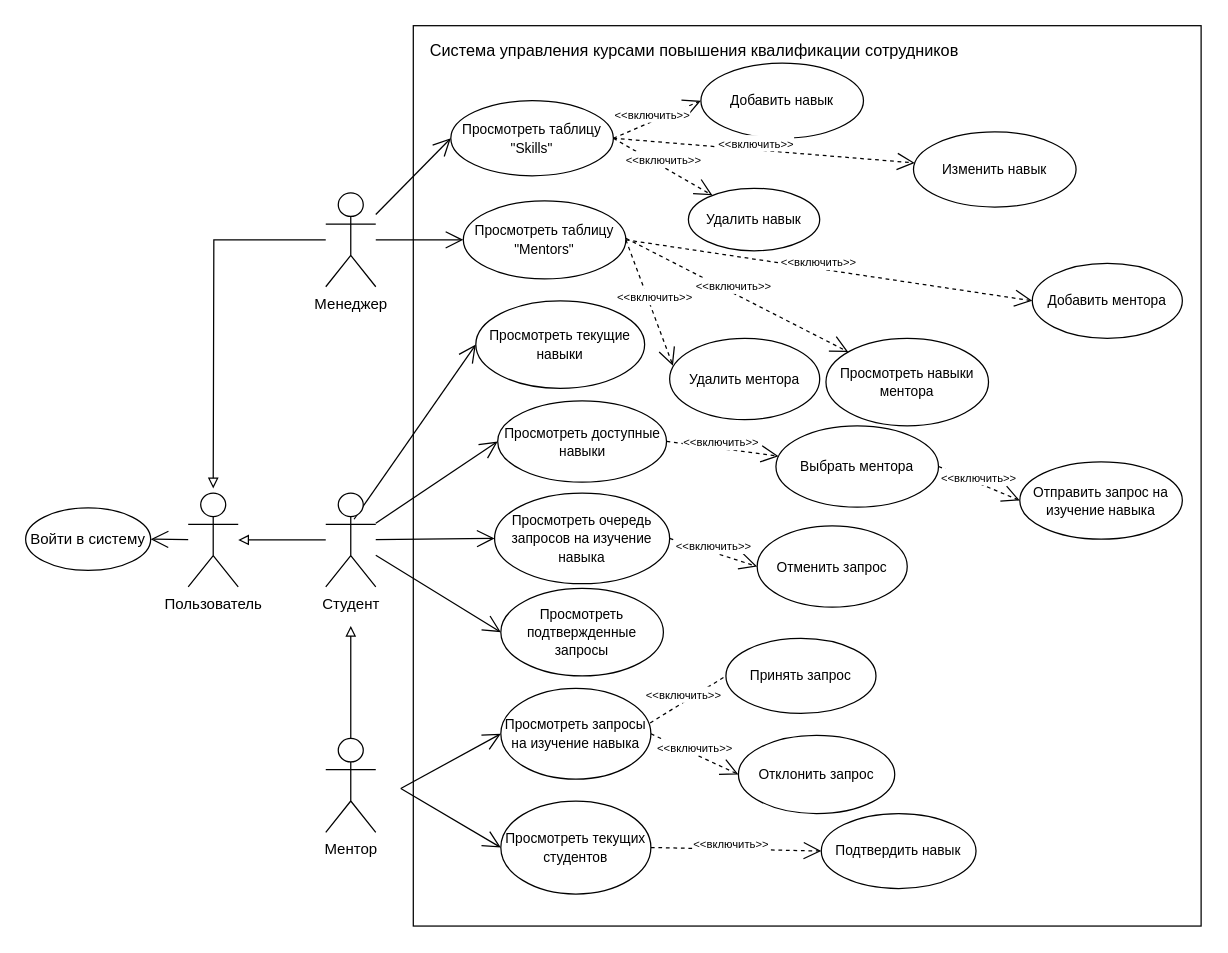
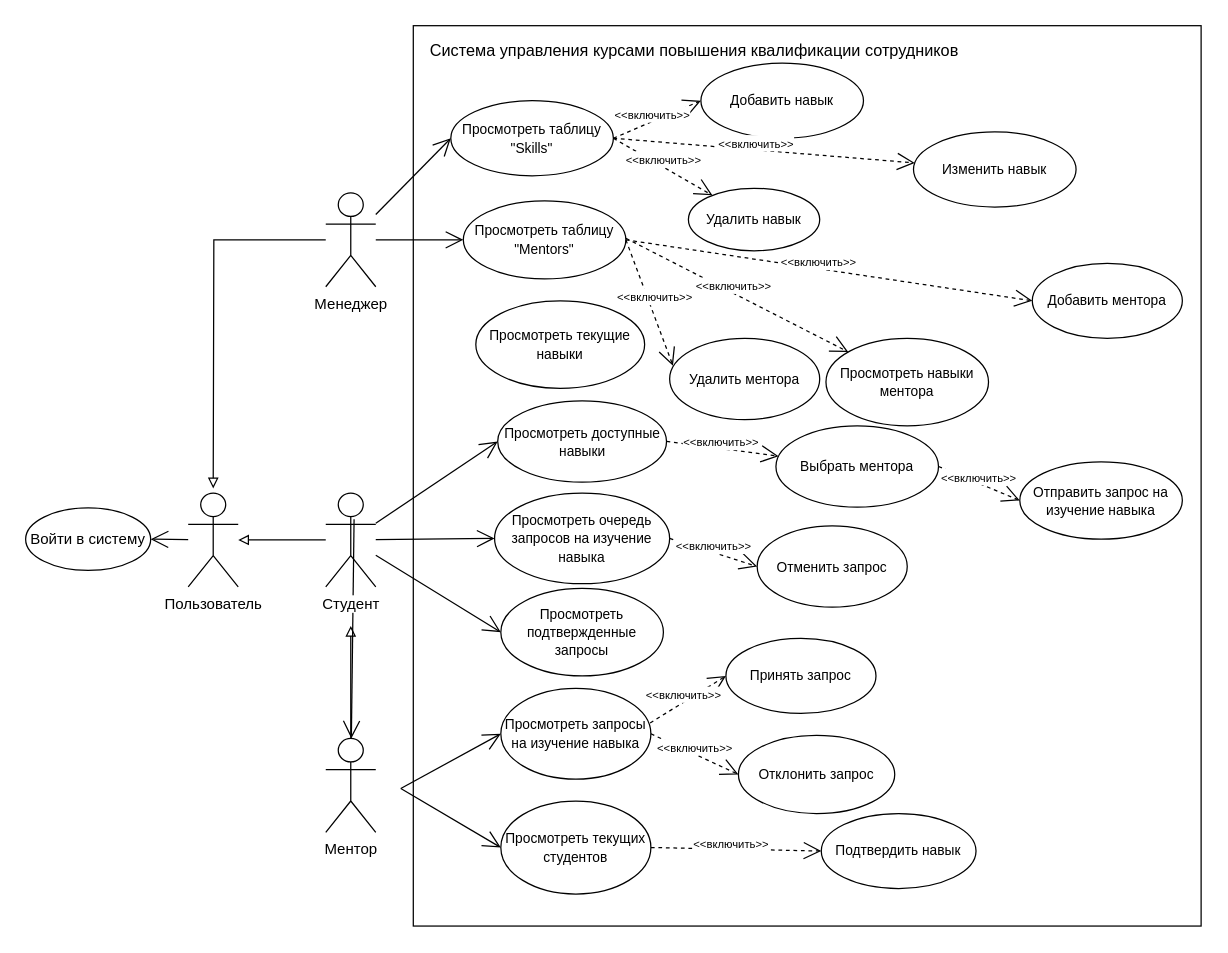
  <mxCell id="0" />
  <mxCell id="1" parent="0" />
  <mxCell id="2" value="Войти в систему" style="ellipse;whiteSpace=wrap;html=1;" parent="1" vertex="1"><mxGeometry x="20" y="405.63" width="100" height="50" as="geometry" /></mxCell>
  <mxCell id="3" value="Пользователь" style="shape=umlActor;verticalLabelPosition=bottom;labelBackgroundColor=#ffffff;verticalAlign=top;html=1;" parent="1" vertex="1"><mxGeometry x="150" y="393.75" width="40" height="75" as="geometry" /></mxCell>
  <mxCell id="4" value="" style="endArrow=open;endFill=1;endSize=12;html=1;entryX=1;entryY=0.5;entryDx=0;entryDy=0;" parent="1" source="3" target="2" edge="1"><mxGeometry width="160" relative="1" as="geometry"><mxPoint x="20" y="380" as="sourcePoint" /><mxPoint x="180" y="380" as="targetPoint" /></mxGeometry></mxCell>
  <mxCell id="5" style="edgeStyle=orthogonalEdgeStyle;rounded=0;orthogonalLoop=1;jettySize=auto;html=1;endArrow=block;endFill=0;" parent="1" source="6" edge="1"><mxGeometry relative="1" as="geometry"><mxPoint x="170" y="390" as="targetPoint" /></mxGeometry></mxCell>
  <mxCell id="6" value="Менеджер" style="shape=umlActor;verticalLabelPosition=bottom;labelBackgroundColor=#ffffff;verticalAlign=top;html=1;" parent="1" vertex="1"><mxGeometry x="260" y="153.75" width="40" height="75" as="geometry" /></mxCell>
  <mxCell id="7" style="edgeStyle=orthogonalEdgeStyle;rounded=0;orthogonalLoop=1;jettySize=auto;html=1;endArrow=block;endFill=0;" parent="1" source="51" target="3" edge="1"><mxGeometry relative="1" as="geometry" /></mxCell>
  <mxCell id="8" value="Ментор" style="shape=umlActor;verticalLabelPosition=bottom;labelBackgroundColor=#ffffff;verticalAlign=top;html=1;" parent="1" vertex="1"><mxGeometry x="260" y="590" width="40" height="75" as="geometry" /></mxCell>
  <mxCell id="9" value="" style="rounded=0;whiteSpace=wrap;html=1;" parent="1" vertex="1"><mxGeometry x="330" y="20" width="630" height="720" as="geometry" /></mxCell>
  <mxCell id="10" value="&lt;font style=&quot;font-size: 13px&quot;&gt;Система управления курсами повышения квалификации сотрудников&lt;/font&gt;" style="text;html=1;strokeColor=none;fillColor=none;align=center;verticalAlign=middle;whiteSpace=wrap;rounded=0;" parent="1" vertex="1"><mxGeometry x="340" y="30" width="430" height="20" as="geometry" /></mxCell>
  <mxCell id="11" value="&lt;font style=&quot;font-size: 11px&quot;&gt;Просмотреть таблицу &quot;Skills&quot;&lt;/font&gt;" style="ellipse;whiteSpace=wrap;html=1;" parent="1" vertex="1"><mxGeometry x="360" y="80" width="130" height="60" as="geometry" /></mxCell>
  <mxCell id="12" value="&lt;font style=&quot;font-size: 11px&quot;&gt;Просмотреть таблицу &quot;Mentors&quot;&lt;/font&gt;" style="ellipse;whiteSpace=wrap;html=1;" parent="1" vertex="1"><mxGeometry x="370" y="160" width="130" height="62.5" as="geometry" /></mxCell>
  <mxCell id="13" value="&lt;font style=&quot;font-size: 11px&quot;&gt;Добавить навык&lt;/font&gt;" style="ellipse;whiteSpace=wrap;html=1;" parent="1" vertex="1"><mxGeometry x="560" y="50" width="130" height="60" as="geometry" /></mxCell>
  <mxCell id="14" value="&lt;font style=&quot;font-size: 11px&quot;&gt;Удалить навык&lt;/font&gt;" style="ellipse;whiteSpace=wrap;html=1;" parent="1" vertex="1"><mxGeometry x="550" y="150" width="105" height="50" as="geometry" /></mxCell>
  <mxCell id="15" value="&lt;font style=&quot;font-size: 11px&quot;&gt;Изменить навык&lt;/font&gt;" style="ellipse;whiteSpace=wrap;html=1;" parent="1" vertex="1"><mxGeometry x="730" y="105" width="130" height="60" as="geometry" /></mxCell>
  <mxCell id="16" value="&lt;font style=&quot;font-size: 9px&quot;&gt;&amp;lt;&amp;lt;включить&amp;gt;&amp;gt;&lt;/font&gt;" style="endArrow=open;endSize=12;dashed=1;html=1;exitX=1;exitY=0.5;exitDx=0;exitDy=0;entryX=0;entryY=0.5;entryDx=0;entryDy=0;" parent="1" source="11" target="13" edge="1"><mxGeometry x="-0.056" y="5" width="160" relative="1" as="geometry"><mxPoint x="20" y="600" as="sourcePoint" /><mxPoint x="180" y="600" as="targetPoint" /><mxPoint as="offset" /></mxGeometry></mxCell>
  <mxCell id="17" value="&lt;font style=&quot;font-size: 9px&quot;&gt;&amp;lt;&amp;lt;включить&amp;gt;&amp;gt;&lt;/font&gt;" style="endArrow=open;endSize=12;dashed=1;html=1;exitX=1;exitY=0.5;exitDx=0;exitDy=0;" parent="1" source="11" target="15" edge="1"><mxGeometry x="-0.056" y="5" width="160" relative="1" as="geometry"><mxPoint x="460" y="105" as="sourcePoint" /><mxPoint x="560" y="80" as="targetPoint" /><mxPoint as="offset" /></mxGeometry></mxCell>
  <mxCell id="18" value="&lt;font style=&quot;font-size: 9px&quot;&gt;&amp;lt;&amp;lt;включить&amp;gt;&amp;gt;&lt;/font&gt;" style="endArrow=open;endSize=12;dashed=1;html=1;exitX=1;exitY=0.5;exitDx=0;exitDy=0;" parent="1" source="11" target="14" edge="1"><mxGeometry x="-0.056" y="5" width="160" relative="1" as="geometry"><mxPoint x="470" y="115" as="sourcePoint" /><mxPoint x="570" y="90" as="targetPoint" /><mxPoint as="offset" /></mxGeometry></mxCell>
  <mxCell id="19" value="" style="endArrow=open;endFill=1;endSize=12;html=1;entryX=0;entryY=0.5;entryDx=0;entryDy=0;" parent="1" source="6" target="11" edge="1"><mxGeometry width="160" relative="1" as="geometry"><mxPoint x="220" y="600" as="sourcePoint" /><mxPoint x="380" y="600" as="targetPoint" /></mxGeometry></mxCell>
  <mxCell id="20" value="" style="endArrow=open;endSize=12;html=1;entryX=0;entryY=0.5;entryDx=0;entryDy=0;" parent="1" source="6" target="12" edge="1"><mxGeometry x="-0.056" y="5" width="160" relative="1" as="geometry"><mxPoint x="480" y="125" as="sourcePoint" /><mxPoint x="580" y="100" as="targetPoint" /><mxPoint as="offset" /></mxGeometry></mxCell>
  <mxCell id="21" value="&lt;font style=&quot;font-size: 11px&quot;&gt;Добавить ментора&lt;/font&gt;" style="ellipse;whiteSpace=wrap;html=1;" parent="1" vertex="1"><mxGeometry x="825" y="210" width="120" height="60" as="geometry" /></mxCell>
  <mxCell id="22" value="&lt;font style=&quot;font-size: 11px&quot;&gt;Удалить ментора&lt;/font&gt;" style="ellipse;whiteSpace=wrap;html=1;" parent="1" vertex="1"><mxGeometry x="535" y="270" width="120" height="65" as="geometry" /></mxCell>
  <mxCell id="23" value="&lt;font style=&quot;font-size: 11px&quot;&gt;Просмотреть навыки ментора&lt;/font&gt;" style="ellipse;whiteSpace=wrap;html=1;" parent="1" vertex="1"><mxGeometry x="660" y="270" width="130" height="70" as="geometry" /></mxCell>
  <mxCell id="24" value="&lt;font style=&quot;font-size: 9px&quot;&gt;&amp;lt;&amp;lt;включить&amp;gt;&amp;gt;&lt;/font&gt;" style="endArrow=open;endSize=12;dashed=1;html=1;exitX=1;exitY=0.5;exitDx=0;exitDy=0;entryX=0;entryY=0.5;entryDx=0;entryDy=0;" parent="1" source="12" target="21" edge="1"><mxGeometry x="-0.056" y="5" width="160" relative="1" as="geometry"><mxPoint x="470" y="95" as="sourcePoint" /><mxPoint x="549.194" y="132.712" as="targetPoint" /><mxPoint as="offset" /></mxGeometry></mxCell>
  <mxCell id="25" value="&lt;font style=&quot;font-size: 9px&quot;&gt;&amp;lt;&amp;lt;включить&amp;gt;&amp;gt;&lt;/font&gt;" style="endArrow=open;endSize=12;dashed=1;html=1;" parent="1" target="23" edge="1"><mxGeometry x="-0.056" y="5" width="160" relative="1" as="geometry"><mxPoint x="500" y="190" as="sourcePoint" /><mxPoint x="559.194" y="142.712" as="targetPoint" /><mxPoint as="offset" /></mxGeometry></mxCell>
  <mxCell id="26" value="&lt;font style=&quot;font-size: 9px&quot;&gt;&amp;lt;&amp;lt;включить&amp;gt;&amp;gt;&lt;/font&gt;" style="endArrow=open;endSize=12;dashed=1;html=1;entryX=0.022;entryY=0.337;entryDx=0;entryDy=0;entryPerimeter=0;exitX=1;exitY=0.5;exitDx=0;exitDy=0;" parent="1" source="12" target="22" edge="1"><mxGeometry x="-0.056" y="5" width="160" relative="1" as="geometry"><mxPoint x="470" y="178" as="sourcePoint" /><mxPoint x="569.194" y="152.712" as="targetPoint" /><mxPoint as="offset" /></mxGeometry></mxCell>
  <mxCell id="27" value="&lt;font style=&quot;font-size: 11px&quot;&gt;Просмотреть текущие навыки&lt;/font&gt;" style="ellipse;whiteSpace=wrap;html=1;" parent="1" vertex="1"><mxGeometry x="380" y="240" width="135" height="70" as="geometry" /></mxCell>
  <mxCell id="28" value="&lt;font style=&quot;font-size: 11px&quot;&gt;Просмотреть доступные навыки&lt;/font&gt;" style="ellipse;whiteSpace=wrap;html=1;" parent="1" vertex="1"><mxGeometry x="397.5" y="320" width="135" height="65" as="geometry" /></mxCell>
  <mxCell id="29" value="&lt;font style=&quot;font-size: 11px&quot;&gt;Просмотреть очередь запросов на изучение навыка&lt;/font&gt;" style="ellipse;whiteSpace=wrap;html=1;" parent="1" vertex="1"><mxGeometry x="395" y="393.75" width="140" height="72.5" as="geometry" /></mxCell>
  <mxCell id="30" value="&lt;font style=&quot;font-size: 11px&quot;&gt;Отправить запрос на изучение навыка&lt;/font&gt;" style="ellipse;whiteSpace=wrap;html=1;" parent="1" vertex="1"><mxGeometry x="815" y="368.75" width="130" height="61.88" as="geometry" /></mxCell>
  <mxCell id="31" value="&lt;font style=&quot;font-size: 11px&quot;&gt;Отменить запрос&lt;/font&gt;" style="ellipse;whiteSpace=wrap;html=1;" parent="1" vertex="1"><mxGeometry x="605" y="420" width="120" height="65" as="geometry" /></mxCell>
- <mxCell id="32" value="" style="endArrow=open;endSize=12;html=1;entryX=0;entryY=0.5;entryDx=0;entryDy=0;exitX=0.566;exitY=0.279;exitDx=0;exitDy=0;exitPerimeter=0;" parent="1" source="51" target="27" edge="1"><mxGeometry x="-0.056" y="5" width="160" relative="1" as="geometry"><mxPoint x="310" y="360" as="sourcePoint" /><mxPoint x="370" y="187.5" as="targetPoint" /><mxPoint as="offset" /></mxGeometry></mxCell>
+ <mxCell id="32" value="" style="endArrow=open;endSize=12;html=1;exitX=0.566;exitY=0.279;exitDx=0;exitDy=0;exitPerimeter=0;" parent="1" source="51" target="8" edge="1"><mxGeometry x="-0.056" y="5" width="160" relative="1" as="geometry"><mxPoint x="310" y="360" as="sourcePoint" /><mxPoint x="370" y="187.5" as="targetPoint" /><mxPoint as="offset" /></mxGeometry></mxCell>
  <mxCell id="33" value="" style="endArrow=open;endSize=12;html=1;entryX=0;entryY=0.5;entryDx=0;entryDy=0;" parent="1" source="51" target="28" edge="1"><mxGeometry x="-0.056" y="5" width="160" relative="1" as="geometry"><mxPoint x="310" y="360" as="sourcePoint" /><mxPoint x="380" y="197.5" as="targetPoint" /><mxPoint as="offset" /></mxGeometry></mxCell>
  <mxCell id="34" value="" style="endArrow=open;endSize=12;html=1;entryX=0;entryY=0.5;entryDx=0;entryDy=0;" parent="1" source="51" target="29" edge="1"><mxGeometry x="-0.056" y="5" width="160" relative="1" as="geometry"><mxPoint x="300" y="450" as="sourcePoint" /><mxPoint x="390" y="207.5" as="targetPoint" /><mxPoint as="offset" /></mxGeometry></mxCell>
  <mxCell id="35" value="&lt;font style=&quot;font-size: 11px&quot;&gt;Просмотреть подтвержденные запросы&lt;/font&gt;" style="ellipse;whiteSpace=wrap;html=1;" parent="1" vertex="1"><mxGeometry x="400" y="470" width="130" height="70" as="geometry" /></mxCell>
  <mxCell id="36" value="" style="endArrow=open;endSize=12;html=1;entryX=0;entryY=0.5;entryDx=0;entryDy=0;" parent="1" source="51" target="35" edge="1"><mxGeometry x="-0.056" y="5" width="160" relative="1" as="geometry"><mxPoint x="310" y="360" as="sourcePoint" /><mxPoint x="480" y="376.25" as="targetPoint" /><mxPoint as="offset" /></mxGeometry></mxCell>
  <mxCell id="37" value="&lt;font style=&quot;font-size: 11px&quot;&gt;Выбрать ментора&lt;/font&gt;" style="ellipse;whiteSpace=wrap;html=1;" parent="1" vertex="1"><mxGeometry x="620" y="340" width="130" height="65" as="geometry" /></mxCell>
  <mxCell id="38" value="&lt;font style=&quot;font-size: 9px&quot;&gt;&amp;lt;&amp;lt;включить&amp;gt;&amp;gt;&lt;/font&gt;" style="endArrow=open;endSize=12;dashed=1;html=1;exitX=1;exitY=0.5;exitDx=0;exitDy=0;" parent="1" source="28" target="37" edge="1"><mxGeometry x="-0.056" y="5" width="160" relative="1" as="geometry"><mxPoint x="480" y="188" as="sourcePoint" /><mxPoint x="562.42" y="241.85" as="targetPoint" /><mxPoint as="offset" /></mxGeometry></mxCell>
  <mxCell id="39" value="&lt;font style=&quot;font-size: 9px&quot;&gt;&amp;lt;&amp;lt;включить&amp;gt;&amp;gt;&lt;/font&gt;" style="endArrow=open;endSize=12;dashed=1;html=1;entryX=0;entryY=0.5;entryDx=0;entryDy=0;exitX=1;exitY=0.5;exitDx=0;exitDy=0;" parent="1" source="37" target="30" edge="1"><mxGeometry x="-0.056" y="5" width="160" relative="1" as="geometry"><mxPoint x="490" y="198" as="sourcePoint" /><mxPoint x="572.42" y="251.85" as="targetPoint" /><mxPoint as="offset" /></mxGeometry></mxCell>
  <mxCell id="40" value="&lt;font style=&quot;font-size: 9px&quot;&gt;&amp;lt;&amp;lt;включить&amp;gt;&amp;gt;&lt;/font&gt;" style="endArrow=open;endSize=12;dashed=1;html=1;exitX=1;exitY=0.5;exitDx=0;exitDy=0;entryX=0;entryY=0.5;entryDx=0;entryDy=0;" parent="1" source="29" target="31" edge="1"><mxGeometry x="-0.056" y="5" width="160" relative="1" as="geometry"><mxPoint x="590" y="305" as="sourcePoint" /><mxPoint x="680" y="305" as="targetPoint" /><mxPoint as="offset" /></mxGeometry></mxCell>
  <mxCell id="41" value="&lt;font style=&quot;font-size: 11px&quot;&gt;Просмотреть запросы на изучение навыка&lt;/font&gt;" style="ellipse;whiteSpace=wrap;html=1;" parent="1" vertex="1"><mxGeometry x="400" y="550" width="120" height="72.5" as="geometry" /></mxCell>
  <mxCell id="42" value="&lt;font style=&quot;font-size: 11px&quot;&gt;Отклонить запрос&lt;/font&gt;" style="ellipse;whiteSpace=wrap;html=1;" parent="1" vertex="1"><mxGeometry x="590" y="587.5" width="125" height="62.5" as="geometry" /></mxCell>
  <mxCell id="43" value="&lt;span style=&quot;font-size: 11px&quot;&gt;Принять запрос&lt;/span&gt;" style="ellipse;whiteSpace=wrap;html=1;" parent="1" vertex="1"><mxGeometry x="580" y="510" width="120" height="60" as="geometry" /></mxCell>
- <mxCell id="44" value="&lt;font style=&quot;font-size: 9px&quot;&gt;&amp;lt;&amp;lt;включить&amp;gt;&amp;gt;&lt;/font&gt;" style="endArrow=none;endSize=12;dashed=1;html=1;entryX=0;entryY=0.5;entryDx=0;entryDy=0;exitX=0.995;exitY=0.381;exitDx=0;exitDy=0;exitPerimeter=0;" parent="1" source="41" target="43" edge="1"><mxGeometry x="-0.056" y="5" width="160" relative="1" as="geometry"><mxPoint x="620" y="376.25" as="sourcePoint" /><mxPoint x="720" y="376.25" as="targetPoint" /><mxPoint as="offset" /></mxGeometry></mxCell>
+ <mxCell id="44" value="&lt;font style=&quot;font-size: 9px&quot;&gt;&amp;lt;&amp;lt;включить&amp;gt;&amp;gt;&lt;/font&gt;" style="endArrow=open;endSize=12;dashed=1;html=1;entryX=0;entryY=0.5;entryDx=0;entryDy=0;exitX=0.995;exitY=0.381;exitDx=0;exitDy=0;exitPerimeter=0;" parent="1" source="41" target="43" edge="1"><mxGeometry x="-0.056" y="5" width="160" relative="1" as="geometry"><mxPoint x="620" y="376.25" as="sourcePoint" /><mxPoint x="720" y="376.25" as="targetPoint" /><mxPoint as="offset" /></mxGeometry></mxCell>
  <mxCell id="45" value="&lt;font style=&quot;font-size: 9px&quot;&gt;&amp;lt;&amp;lt;включить&amp;gt;&amp;gt;&lt;/font&gt;" style="endArrow=open;endSize=12;dashed=1;html=1;exitX=1;exitY=0.5;exitDx=0;exitDy=0;entryX=0;entryY=0.5;entryDx=0;entryDy=0;" parent="1" source="41" target="42" edge="1"><mxGeometry x="-0.056" y="5" width="160" relative="1" as="geometry"><mxPoint x="630" y="386.25" as="sourcePoint" /><mxPoint x="730" y="386.25" as="targetPoint" /><mxPoint as="offset" /></mxGeometry></mxCell>
  <mxCell id="46" value="&lt;font style=&quot;font-size: 11px&quot;&gt;Просмотреть текущих студентов&lt;/font&gt;" style="ellipse;whiteSpace=wrap;html=1;" parent="1" vertex="1"><mxGeometry x="400" y="640" width="120" height="74.38" as="geometry" /></mxCell>
  <mxCell id="47" value="&lt;font style=&quot;font-size: 11px&quot;&gt;Подтвердить навык&lt;/font&gt;" style="ellipse;whiteSpace=wrap;html=1;" parent="1" vertex="1"><mxGeometry x="656.25" y="650" width="123.75" height="60" as="geometry" /></mxCell>
  <mxCell id="48" value="&lt;font style=&quot;font-size: 9px&quot;&gt;&amp;lt;&amp;lt;включить&amp;gt;&amp;gt;&lt;/font&gt;" style="endArrow=open;endSize=12;dashed=1;html=1;exitX=1;exitY=0.5;exitDx=0;exitDy=0;entryX=0;entryY=0.5;entryDx=0;entryDy=0;" parent="1" source="46" target="47" edge="1"><mxGeometry x="-0.056" y="5" width="160" relative="1" as="geometry"><mxPoint x="510" y="486.25" as="sourcePoint" /><mxPoint x="645" y="476.25" as="targetPoint" /><mxPoint as="offset" /></mxGeometry></mxCell>
  <mxCell id="49" value="" style="endArrow=open;endSize=12;html=1;entryX=0;entryY=0.5;entryDx=0;entryDy=0;" parent="1" target="46" edge="1"><mxGeometry x="-0.056" y="5" width="160" relative="1" as="geometry"><mxPoint x="320" y="630" as="sourcePoint" /><mxPoint x="480" y="376.25" as="targetPoint" /><mxPoint as="offset" /></mxGeometry></mxCell>
  <mxCell id="50" value="" style="endArrow=open;endSize=12;html=1;entryX=0;entryY=0.5;entryDx=0;entryDy=0;" parent="1" target="41" edge="1"><mxGeometry x="-0.056" y="5" width="160" relative="1" as="geometry"><mxPoint x="320" y="630" as="sourcePoint" /><mxPoint x="490" y="386.25" as="targetPoint" /><mxPoint as="offset" /></mxGeometry></mxCell>
  <mxCell id="51" value="Студент" style="shape=umlActor;verticalLabelPosition=bottom;labelBackgroundColor=#ffffff;verticalAlign=top;html=1;" parent="1" vertex="1"><mxGeometry x="260" y="393.75" width="40" height="75" as="geometry" /></mxCell>
  <mxCell id="52" style="edgeStyle=orthogonalEdgeStyle;rounded=0;orthogonalLoop=1;jettySize=auto;html=1;endArrow=block;endFill=0;" parent="1" source="8" edge="1"><mxGeometry relative="1" as="geometry"><mxPoint x="280" y="500" as="targetPoint" /><mxPoint x="280" y="590" as="sourcePoint" /></mxGeometry></mxCell>
